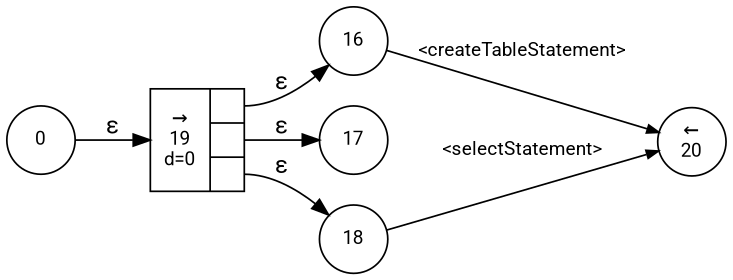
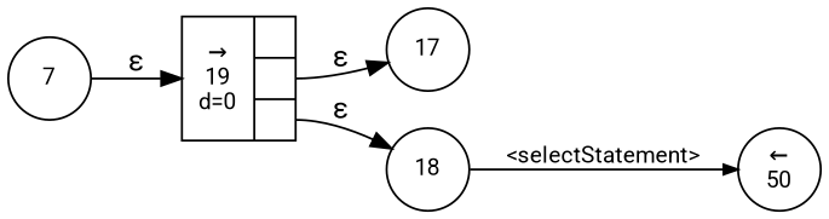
  digraph {
    fontname=Roboto
    rankdir=LR
    node [fixedsize=true fontname=Roboto fontsize=11 peripheries=1 shape=circle]
    edge [fontname=Roboto]
-   n1 [label=0 width=.55]
+   n1 [label=7 width=.55]
    n2 [fixedsize=false label="{&rarr;\n19\nd=0|{<p0>|<p1>|<p2>}}" shape=record]
-   n3 [label=16 width=.55]
    n4 [label=17 width=.55]
    n5 [label=18 width=.55]
-   n6 [label="&larr;\n20" width=.55]
+   n6 [label="&larr;\n50" width=.55]
    n1 -> n2 [label="&epsilon;"]
-   n2 -> n3 [label="&epsilon;" tailport=p0]
    n2 -> n4 [label="&epsilon;" tailport=p1]
    n2 -> n5 [label="&epsilon;" tailport=p2]
-   n3 -> n6 [arrowhead=normal arrowsize=.7 fontsize=11 label="<createTableStatement>"]
    n5 -> n6 [arrowhead=normal arrowsize=.7 fontsize=11 label="<selectStatement>"]
  }
